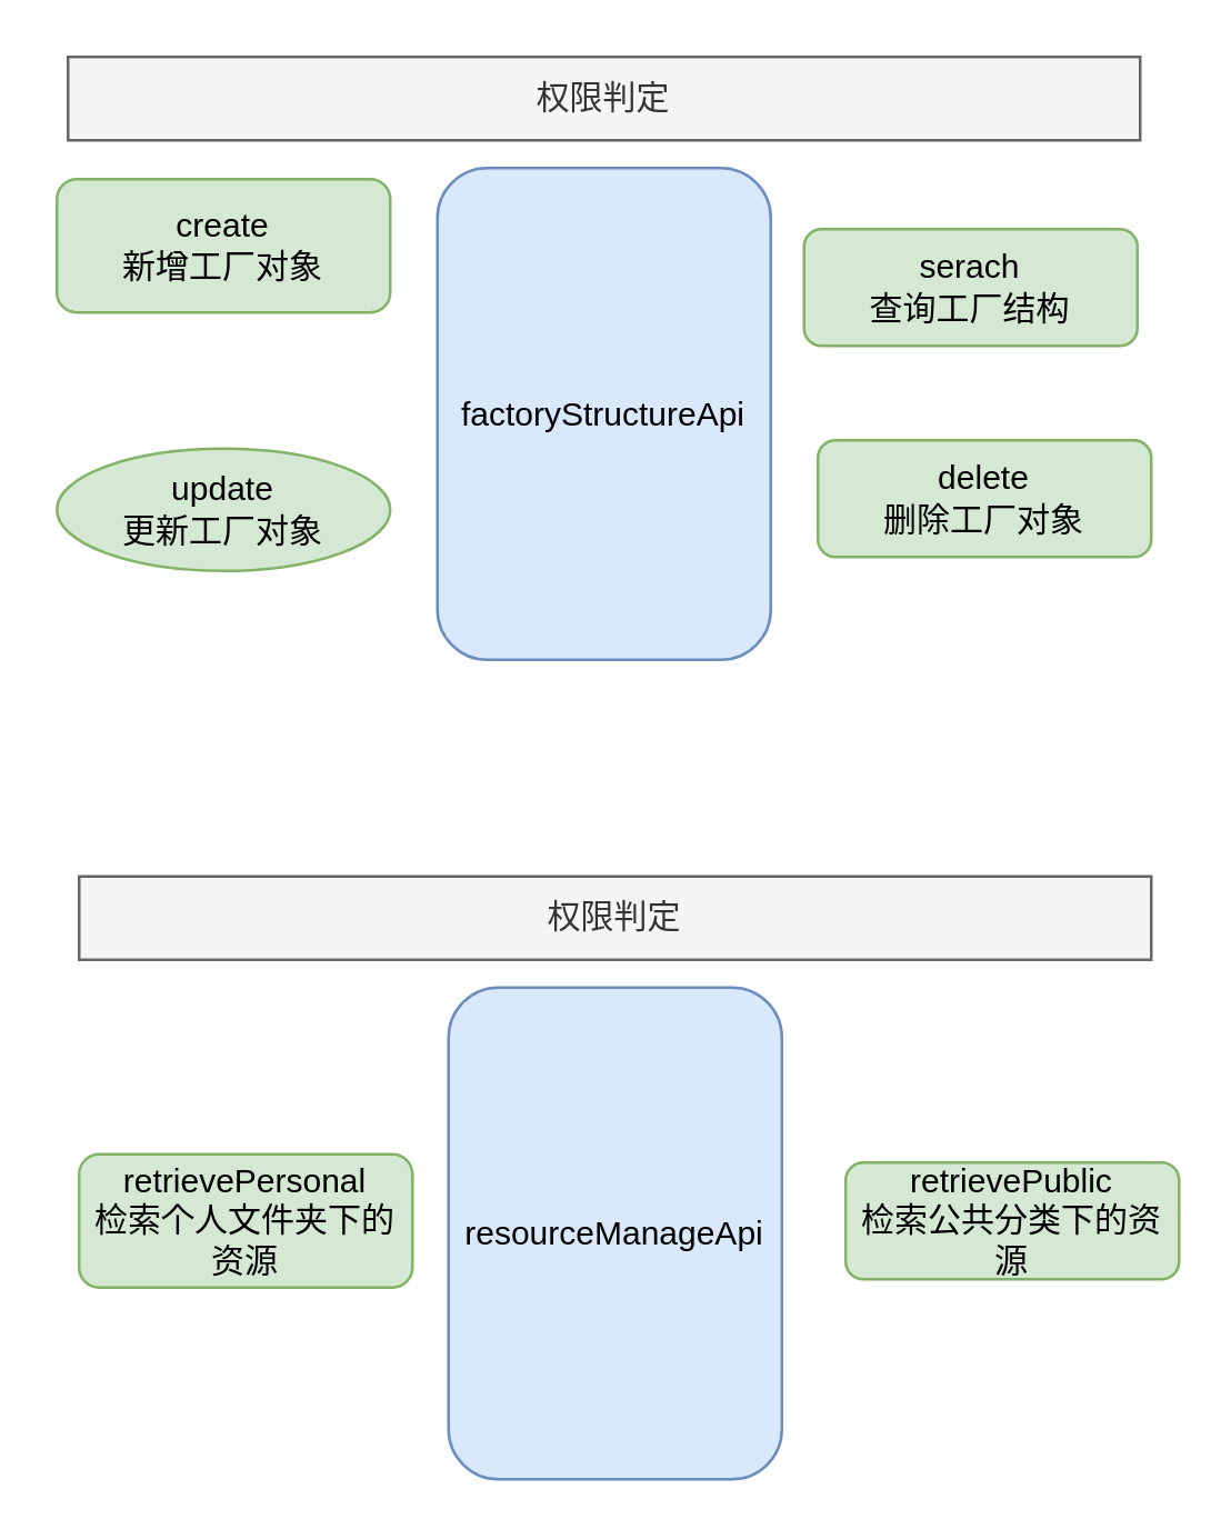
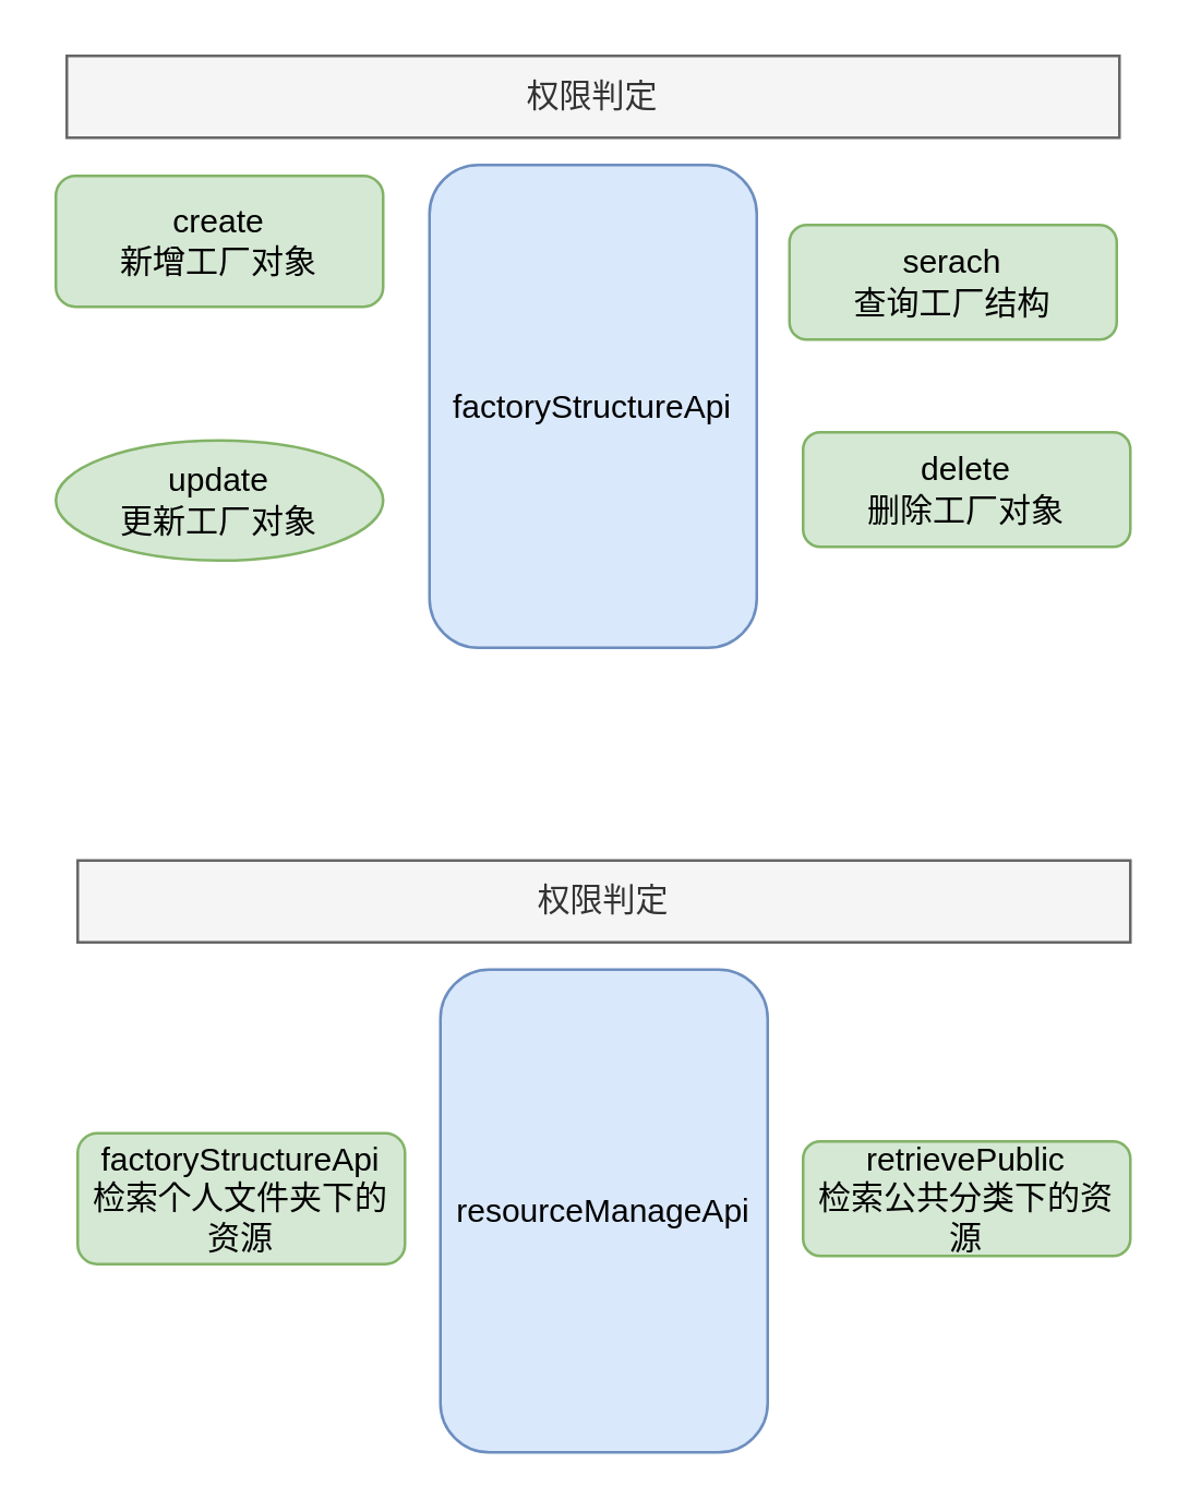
  <mxCell id="0" />
  <mxCell id="1" parent="0" />
  <mxCell id="2" value="factoryStructureApi" style="rounded=1;whiteSpace=wrap;html=1;fillColor=#dae8fc;strokeColor=#6c8ebf;" vertex="1" parent="1"><mxGeometry x="157" y="60" width="120" height="177" as="geometry" /></mxCell>
  <mxCell id="3" value="create&lt;br&gt;新增工厂对象" style="rounded=1;whiteSpace=wrap;html=1;fillColor=#d5e8d4;strokeColor=#82b366;" vertex="1" parent="1"><mxGeometry x="20" y="64" width="120" height="48" as="geometry" /></mxCell>
  <mxCell id="4" value="update&lt;br&gt;更新工厂对象" style="ellipse;whiteSpace=wrap;html=1;fillColor=#d5e8d4;strokeColor=#82b366;" vertex="1" parent="1"><mxGeometry x="20" y="161" width="120" height="44" as="geometry" /></mxCell>
  <mxCell id="5" value="delete&lt;br&gt;删除工厂对象" style="rounded=1;whiteSpace=wrap;html=1;fillColor=#d5e8d4;strokeColor=#82b366;" vertex="1" parent="1"><mxGeometry x="294" y="158" width="120" height="42" as="geometry" /></mxCell>
  <mxCell id="6" value="serach&lt;br&gt;查询工厂结构" style="rounded=1;whiteSpace=wrap;html=1;fillColor=#d5e8d4;strokeColor=#82b366;" vertex="1" parent="1"><mxGeometry x="289" y="82" width="120" height="42" as="geometry" /></mxCell>
  <mxCell id="7" value="权限判定" style="rounded=0;whiteSpace=wrap;html=1;fillColor=#f5f5f5;fontColor=#333333;strokeColor=#666666;" vertex="1" parent="1"><mxGeometry x="24" y="20" width="386" height="30" as="geometry" /></mxCell>
  <mxCell id="8" value="resourceManageApi" style="rounded=1;whiteSpace=wrap;html=1;fillColor=#dae8fc;strokeColor=#6c8ebf;" vertex="1" parent="1"><mxGeometry x="161" y="355" width="120" height="177" as="geometry" /></mxCell>
- <mxCell id="9" value="retrievePersonal&lt;br&gt;检索个人文件夹下的资源" style="rounded=1;whiteSpace=wrap;html=1;fillColor=#d5e8d4;strokeColor=#82b366;" vertex="1" parent="1"><mxGeometry x="28" y="415" width="120" height="48" as="geometry" /></mxCell>
- <mxCell id="10" value="retrievePublic&lt;br&gt;检索公共分类下的资源" style="rounded=1;whiteSpace=wrap;html=1;fillColor=#d5e8d4;strokeColor=#82b366;" vertex="1" parent="1"><mxGeometry x="304" y="418" width="120" height="42" as="geometry" /></mxCell>
+ <mxCell id="9" value="factoryStructureApi&lt;br&gt;检索个人文件夹下的资源" style="rounded=1;whiteSpace=wrap;html=1;fillColor=#d5e8d4;strokeColor=#82b366;" vertex="1" parent="1"><mxGeometry x="28" y="415" width="120" height="48" as="geometry" /></mxCell>
+ <mxCell id="10" value="retrievePublic&lt;br&gt;检索公共分类下的资源" style="rounded=1;whiteSpace=wrap;html=1;fillColor=#d5e8d4;strokeColor=#82b366;" vertex="1" parent="1"><mxGeometry x="294" y="418" width="120" height="42" as="geometry" /></mxCell>
  <mxCell id="11" value="权限判定" style="rounded=0;whiteSpace=wrap;html=1;fillColor=#f5f5f5;fontColor=#333333;strokeColor=#666666;" vertex="1" parent="1"><mxGeometry x="28" y="315" width="386" height="30" as="geometry" /></mxCell>
